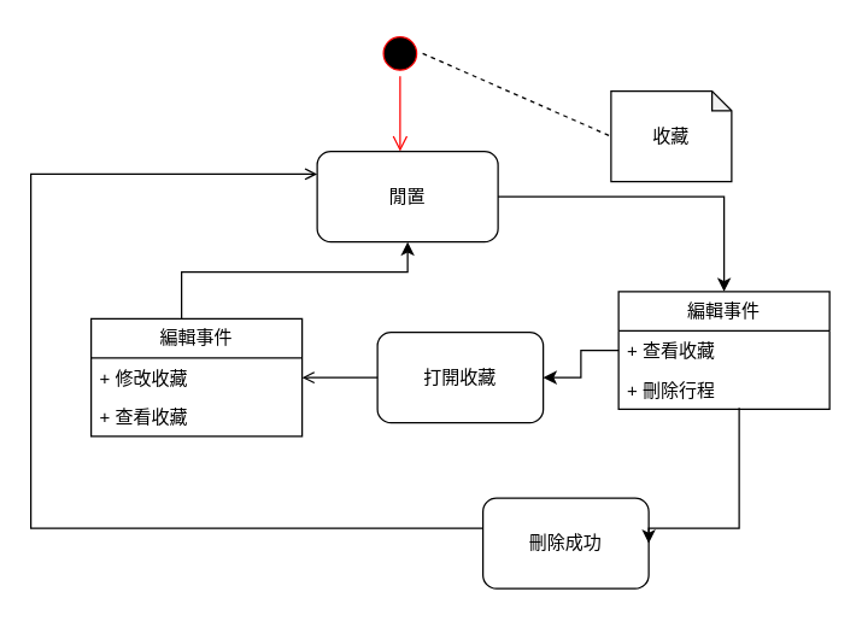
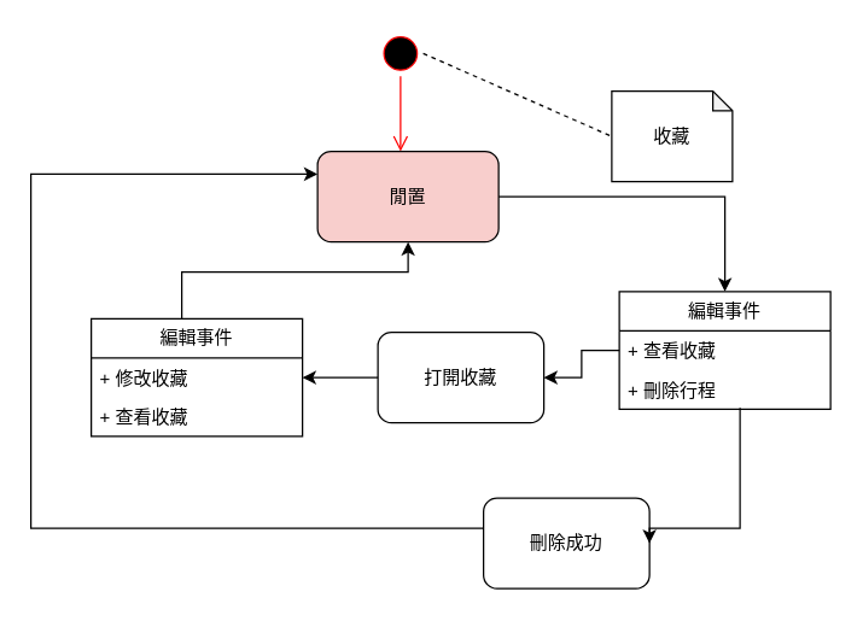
  <mxCell id="0" />
  <mxCell id="1" parent="0" />
  <mxCell id="2" value="" style="ellipse;html=1;shape=startState;fillColor=#000000;strokeColor=#ff0000;" vertex="1" parent="1"><mxGeometry x="250" y="20" width="30" height="30" as="geometry" /></mxCell>
  <mxCell id="3" value="" style="edgeStyle=orthogonalEdgeStyle;html=1;verticalAlign=bottom;endArrow=open;endSize=8;strokeColor=#ff0000;rounded=0;" edge="1" parent="1" source="2"><mxGeometry relative="1" as="geometry"><mxPoint x="265" y="100" as="targetPoint" /></mxGeometry></mxCell>
- <mxCell id="4" value="閒置" style="rounded=1;whiteSpace=wrap;html=1;" vertex="1" parent="1"><mxGeometry x="210" y="100" width="120" height="60" as="geometry" /></mxCell>
+ <mxCell id="4" value="閒置" style="rounded=1;whiteSpace=wrap;html=1;fillColor=#f8cecc;" vertex="1" parent="1"><mxGeometry x="210" y="100" width="120" height="60" as="geometry" /></mxCell>
  <mxCell id="5" style="edgeStyle=orthogonalEdgeStyle;rounded=0;orthogonalLoop=1;jettySize=auto;html=1;entryX=1;entryY=0.5;entryDx=0;entryDy=0;" edge="1" parent="1" source="6" target="10"><mxGeometry relative="1" as="geometry" /></mxCell>
  <mxCell id="6" value="編輯事件" style="swimlane;fontStyle=0;childLayout=stackLayout;horizontal=1;startSize=26;fillColor=none;horizontalStack=0;resizeParent=1;resizeParentMax=0;resizeLast=0;collapsible=1;marginBottom=0;whiteSpace=wrap;html=1;" vertex="1" parent="1"><mxGeometry x="410" y="193" width="140" height="78" as="geometry" /></mxCell>
  <mxCell id="7" value="+ 查看收藏" style="text;strokeColor=none;fillColor=none;align=left;verticalAlign=top;spacingLeft=4;spacingRight=4;overflow=hidden;rotatable=0;points=[[0,0.5],[1,0.5]];portConstraint=eastwest;whiteSpace=wrap;html=1;" vertex="1" parent="6"><mxGeometry y="26" width="140" height="26" as="geometry" /></mxCell>
  <mxCell id="8" value="+ 刪除行程" style="text;strokeColor=none;fillColor=none;align=left;verticalAlign=top;spacingLeft=4;spacingRight=4;overflow=hidden;rotatable=0;points=[[0,0.5],[1,0.5]];portConstraint=eastwest;whiteSpace=wrap;html=1;" vertex="1" parent="6"><mxGeometry y="52" width="140" height="26" as="geometry" /></mxCell>
  <mxCell id="9" value="" style="endArrow=classic;html=1;rounded=0;exitX=1;exitY=0.5;exitDx=0;exitDy=0;entryX=0.5;entryY=0;entryDx=0;entryDy=0;" edge="1" parent="1" source="4" target="6"><mxGeometry width="50" height="50" relative="1" as="geometry"><mxPoint x="390" y="150" as="sourcePoint" /><mxPoint x="440" y="100" as="targetPoint" /><Array as="points"><mxPoint x="480" y="130" /></Array></mxGeometry></mxCell>
  <mxCell id="10" value="打開收藏" style="rounded=1;whiteSpace=wrap;html=1;" vertex="1" parent="1"><mxGeometry x="250" y="220" width="110" height="60" as="geometry" /></mxCell>
- <mxCell id="11" style="edgeStyle=orthogonalEdgeStyle;rounded=0;orthogonalLoop=1;jettySize=auto;html=1;entryX=0;entryY=0.25;entryDx=0;entryDy=0;endArrow=open;" edge="1" parent="1" source="12" target="4"><mxGeometry relative="1" as="geometry"><Array as="points"><mxPoint x="20" y="350" /><mxPoint x="20" y="115" /></Array></mxGeometry></mxCell>
+ <mxCell id="11" style="edgeStyle=orthogonalEdgeStyle;rounded=0;orthogonalLoop=1;jettySize=auto;html=1;entryX=0;entryY=0.25;entryDx=0;entryDy=0;" edge="1" parent="1" source="12" target="4"><mxGeometry relative="1" as="geometry"><Array as="points"><mxPoint x="20" y="350" /><mxPoint x="20" y="115" /></Array></mxGeometry></mxCell>
  <mxCell id="12" value="刪除成功" style="rounded=1;whiteSpace=wrap;html=1;" vertex="1" parent="1"><mxGeometry x="320" y="330" width="110" height="60" as="geometry" /></mxCell>
  <mxCell id="13" style="edgeStyle=orthogonalEdgeStyle;rounded=0;orthogonalLoop=1;jettySize=auto;html=1;entryX=0.5;entryY=1;entryDx=0;entryDy=0;" edge="1" parent="1" source="14" target="4"><mxGeometry relative="1" as="geometry"><Array as="points"><mxPoint x="120" y="180" /><mxPoint x="270" y="180" /></Array></mxGeometry></mxCell>
  <mxCell id="14" value="編輯事件" style="swimlane;fontStyle=0;childLayout=stackLayout;horizontal=1;startSize=26;fillColor=none;horizontalStack=0;resizeParent=1;resizeParentMax=0;resizeLast=0;collapsible=1;marginBottom=0;whiteSpace=wrap;html=1;" vertex="1" parent="1"><mxGeometry x="60" y="211" width="140" height="78" as="geometry" /></mxCell>
  <mxCell id="15" value="+ 修改收藏" style="text;strokeColor=none;fillColor=none;align=left;verticalAlign=top;spacingLeft=4;spacingRight=4;overflow=hidden;rotatable=0;points=[[0,0.5],[1,0.5]];portConstraint=eastwest;whiteSpace=wrap;html=1;" vertex="1" parent="14"><mxGeometry y="26" width="140" height="26" as="geometry" /></mxCell>
  <mxCell id="16" value="+ 查看收藏" style="text;strokeColor=none;fillColor=none;align=left;verticalAlign=top;spacingLeft=4;spacingRight=4;overflow=hidden;rotatable=0;points=[[0,0.5],[1,0.5]];portConstraint=eastwest;whiteSpace=wrap;html=1;" vertex="1" parent="14"><mxGeometry y="52" width="140" height="26" as="geometry" /></mxCell>
- <mxCell id="17" value="" style="endArrow=open;html=1;rounded=0;exitX=0;exitY=0.5;exitDx=0;exitDy=0;entryX=1;entryY=0.5;entryDx=0;entryDy=0;" edge="1" parent="1" source="10" target="15"><mxGeometry width="50" height="50" relative="1" as="geometry"><mxPoint x="390" y="340" as="sourcePoint" /><mxPoint x="440" y="290" as="targetPoint" /></mxGeometry></mxCell>
+ <mxCell id="17" value="" style="endArrow=classic;html=1;rounded=0;exitX=0;exitY=0.5;exitDx=0;exitDy=0;entryX=1;entryY=0.5;entryDx=0;entryDy=0;" edge="1" parent="1" source="10" target="15"><mxGeometry width="50" height="50" relative="1" as="geometry"><mxPoint x="390" y="340" as="sourcePoint" /><mxPoint x="440" y="290" as="targetPoint" /></mxGeometry></mxCell>
  <mxCell id="18" style="edgeStyle=orthogonalEdgeStyle;rounded=0;orthogonalLoop=1;jettySize=auto;html=1;entryX=1;entryY=0.5;entryDx=0;entryDy=0;" edge="1" parent="1" target="12"><mxGeometry relative="1" as="geometry"><Array as="points"><mxPoint x="490" y="350" /></Array><mxPoint x="490" y="270" as="sourcePoint" /></mxGeometry></mxCell>
  <mxCell id="19" value="收藏" style="shape=note;whiteSpace=wrap;html=1;backgroundOutline=1;darkOpacity=0.05;size=13;" vertex="1" parent="1"><mxGeometry x="405" y="60" width="80" height="60" as="geometry" /></mxCell>
  <mxCell id="20" value="" style="endArrow=none;dashed=1;html=1;rounded=0;entryX=0;entryY=0.5;entryDx=0;entryDy=0;entryPerimeter=0;exitX=1;exitY=0.5;exitDx=0;exitDy=0;" edge="1" parent="1" source="2" target="19"><mxGeometry width="50" height="50" relative="1" as="geometry"><mxPoint x="300" y="270" as="sourcePoint" /><mxPoint x="350" y="220" as="targetPoint" /></mxGeometry></mxCell>
